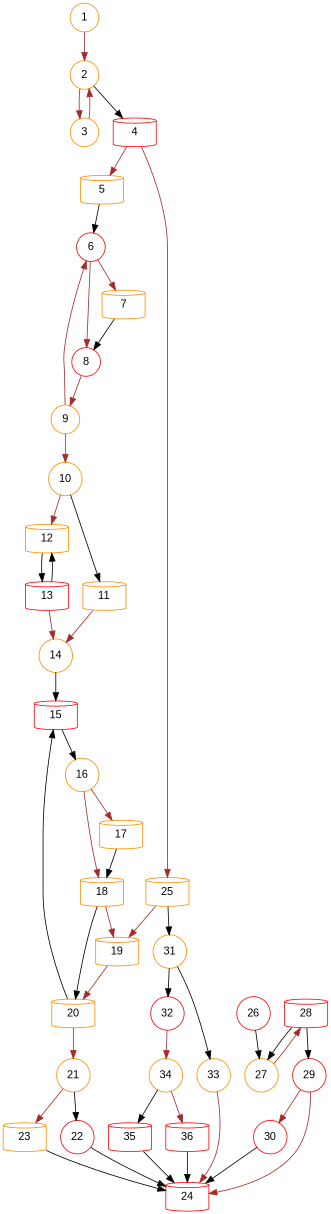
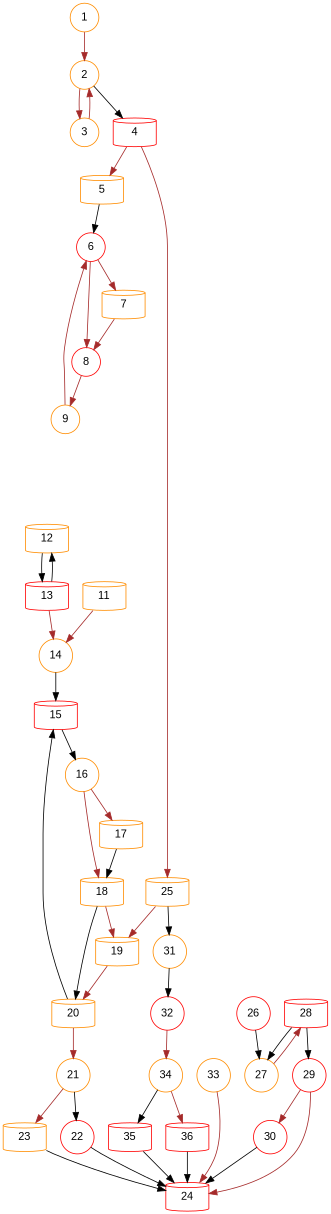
  digraph {
    fontname="Liberation Sans"
    node [color=darkorange fontname="Liberation Sans" shape=circle]
    edge [color=brown fontname="Liberation Sans"]
    1
    2
    3
    4 [color=red shape=cylinder]
    5 [shape=cylinder]
    25 [shape=cylinder]
    6 [color=red]
    19 [shape=cylinder]
    31
    7 [shape=cylinder]
    8 [color=red]
    9
-   10
    11 [shape=cylinder]
    12 [shape=cylinder]
    14
    13 [color=red shape=cylinder]
    15 [color=red shape=cylinder]
    16
    18 [shape=cylinder]
    17 [shape=cylinder]
    20 [shape=cylinder]
    21
    22 [color=red]
    23 [shape=cylinder]
    24 [color=red shape=cylinder]
    26 [color=red]
    27
    33
    32 [color=red]
    28 [color=red shape=cylinder]
    29 [color=red]
    30 [color=red]
    34
    35 [color=red shape=cylinder]
    36 [color=red shape=cylinder]
    1 -> 2
    2 -> 3
    2 -> 4 [color=black]
    3 -> 2
    4 -> 5
    4 -> 25
    5 -> 6 [color=black]
    25 -> 19
    25 -> 31 [color=black]
    6 -> 7
    6 -> 8
    19 -> 20
-   31 -> 33 [color=black]
    31 -> 32 [color=black]
-   7 -> 8 [color=black]
+   7 -> 8
    8 -> 9
    9 -> 6
-   9 -> 10
-   10 -> 11 [color=black]
-   10 -> 12
    11 -> 14
    12 -> 13 [color=black]
    14 -> 15 [color=black]
    13 -> 12 [color=black]
    13 -> 14
    15 -> 16 [color=black]
    16 -> 18
    16 -> 17
    18 -> 19
    18 -> 20 [color=black]
    17 -> 18 [color=black]
    20 -> 15 [color=black]
    20 -> 21
    21 -> 22 [color=black]
    21 -> 23
    22 -> 24 [color=black]
    23 -> 24 [color=black]
    26 -> 27 [color=black]
    27 -> 28
    33 -> 24
    32 -> 34
    28 -> 27 [color=black]
    28 -> 29 [color=black]
    29 -> 24
    29 -> 30
    30 -> 24 [color=black]
    34 -> 35 [color=black]
    34 -> 36
    35 -> 24 [color=black]
    36 -> 24 [color=black]
  }
